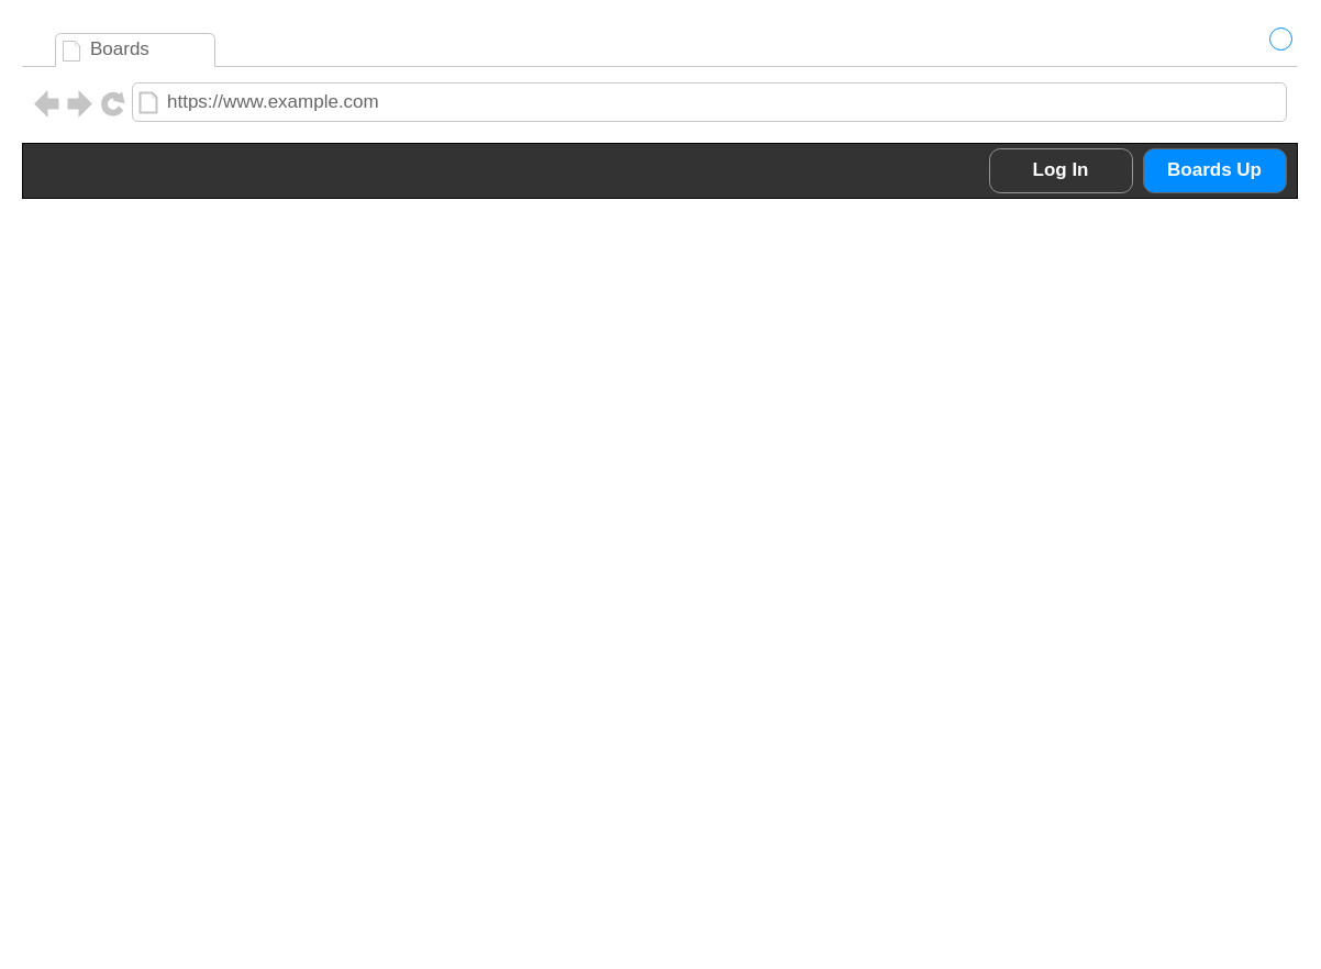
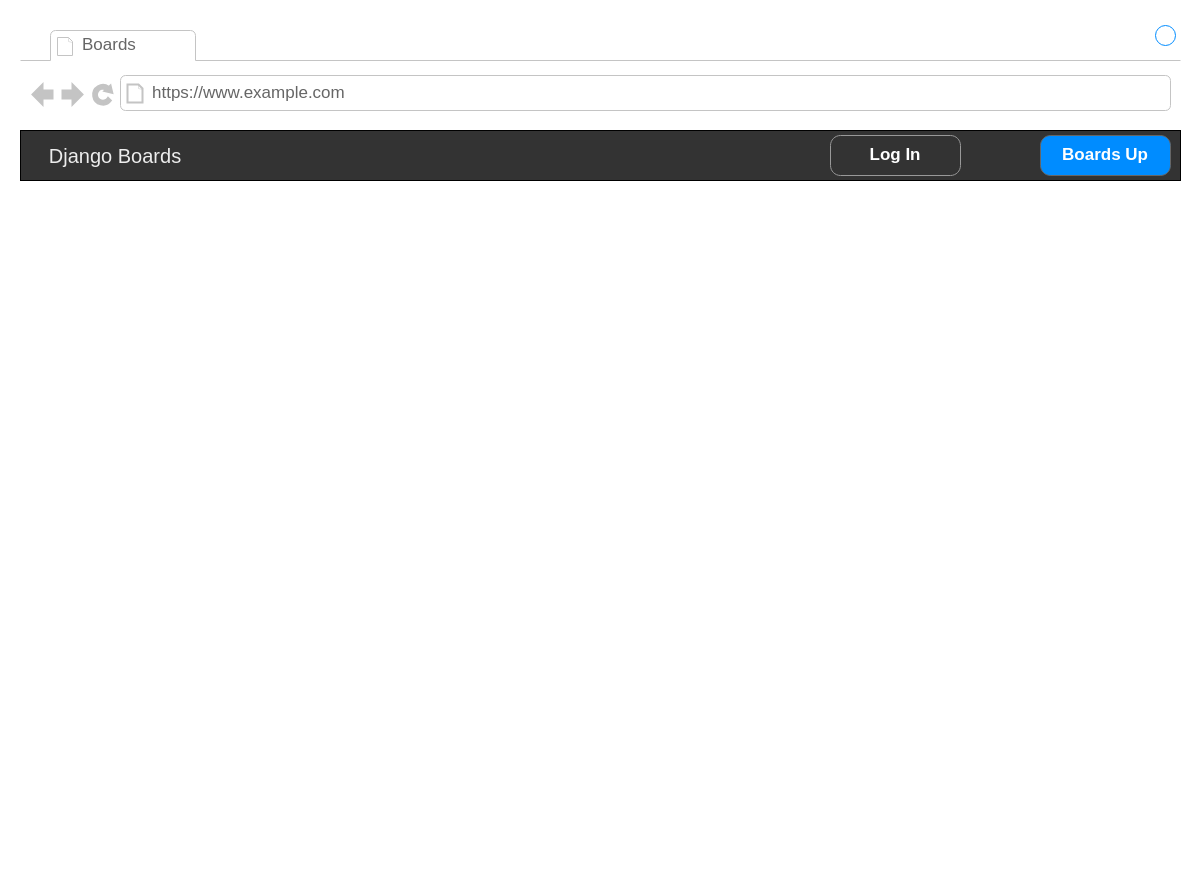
  <mxCell id="0" />
  <mxCell id="1" parent="0" />
- <mxCell id="2" value="sas" style="strokeWidth=1;shadow=0;dashed=0;align=center;html=1;shape=mxgraph.mockup.containers.browserWindow;rSize=0;strokeColor2=#008cff;strokeColor3=#c4c4c4;mainText=,;recursiveResize=0;strokeColor=#FFFFFF;fontColor=#FFFFFF;" parent="1" vertex="1"><mxGeometry width="1160" height="840" as="geometry" x="20" y="20" /></mxCell>
+ <mxCell id="2" value="www" style="strokeWidth=1;shadow=0;dashed=0;align=center;html=1;shape=mxgraph.mockup.containers.browserWindow;rSize=0;strokeColor2=#008cff;strokeColor3=#c4c4c4;mainText=,;recursiveResize=0;strokeColor=#FFFFFF;fontColor=#FFFFFF;" parent="1" vertex="1"><mxGeometry width="1160" height="840" as="geometry" x="20" y="20" /></mxCell>
  <mxCell id="3" value="Boards" style="strokeWidth=1;shadow=0;dashed=0;align=center;html=1;shape=mxgraph.mockup.containers.anchor;fontSize=17;fontColor=#666666;align=left;" parent="2" vertex="1"><mxGeometry x="60" y="12" width="110" height="26" as="geometry" /></mxCell>
  <mxCell id="4" value="https://www.example.com" style="strokeWidth=1;shadow=0;dashed=0;align=center;html=1;shape=mxgraph.mockup.containers.anchor;rSize=0;fontSize=17;fontColor=#666666;align=left;" parent="2" vertex="1"><mxGeometry x="130" y="60" width="250" height="26" as="geometry" /></mxCell>
  <mxCell id="5" value="" style="rounded=0;whiteSpace=wrap;html=1;fillColor=#333333;" vertex="1" parent="2"><mxGeometry y="110" width="1160" height="50" as="geometry" /></mxCell>
+ <mxCell id="6" value="&lt;font style=&quot;font-size: 20px&quot; color=&quot;#ededed&quot;&gt;Django Boards&lt;/font&gt;" style="text;html=1;strokeColor=none;fillColor=none;align=center;verticalAlign=middle;whiteSpace=wrap;rounded=0;" vertex="1" parent="2"><mxGeometry x="10" y="125" width="170" height="20" as="geometry" /></mxCell>
  <mxCell id="7" value="Boards Up" style="strokeWidth=1;shadow=0;dashed=0;align=center;html=1;shape=mxgraph.mockup.buttons.button;strokeColor=#666666;fontColor=#ffffff;mainText=;buttonStyle=round;fontSize=17;fontStyle=1;fillColor=#008cff;whiteSpace=wrap;" vertex="1" parent="2"><mxGeometry x="1020" y="115" width="130" height="40" as="geometry" /></mxCell>
- <mxCell id="8" value="Log In" style="strokeWidth=1;shadow=0;dashed=0;align=center;html=1;shape=mxgraph.mockup.buttons.button;fontColor=#ffffff;mainText=;buttonStyle=round;fontSize=17;fontStyle=1;whiteSpace=wrap;fillColor=#333333;strokeColor=#999999;" vertex="1" parent="2"><mxGeometry x="880" y="115" width="130" height="40" as="geometry" /></mxCell>
+ <mxCell id="8" value="Log In" style="strokeWidth=1;shadow=0;dashed=0;align=center;html=1;shape=mxgraph.mockup.buttons.button;fontColor=#ffffff;mainText=;buttonStyle=round;fontSize=17;fontStyle=1;whiteSpace=wrap;fillColor=#333333;strokeColor=#999999;" vertex="1" parent="2"><mxGeometry x="810" y="115" width="130" height="40" as="geometry" /></mxCell>
